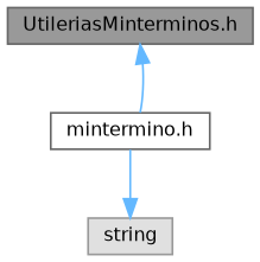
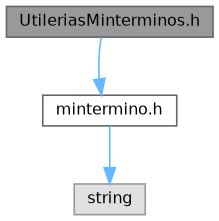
  digraph {
    node [fontname=Helvetica fontsize=10 shape=box style=filled]
    edge [color=steelblue1 fontname=Helvetica fontsize=10 labelfontname=Helvetica labelfontsize=10 style=solid]
    n1 [color=gray40 fillcolor=grey60 fontcolor=black height=0.2 label="UtileriasMinterminos.h" width=0.4]
    n2 [color=grey40 fillcolor=white height=0.2 label="mintermino.h" width=0.4]
    n3 [color=grey60 fillcolor="#E0E0E0" height=0.2 label=string width=0.4]
-   n2 -> n1
+   n1 -> n2
    n2 -> n3
  }
